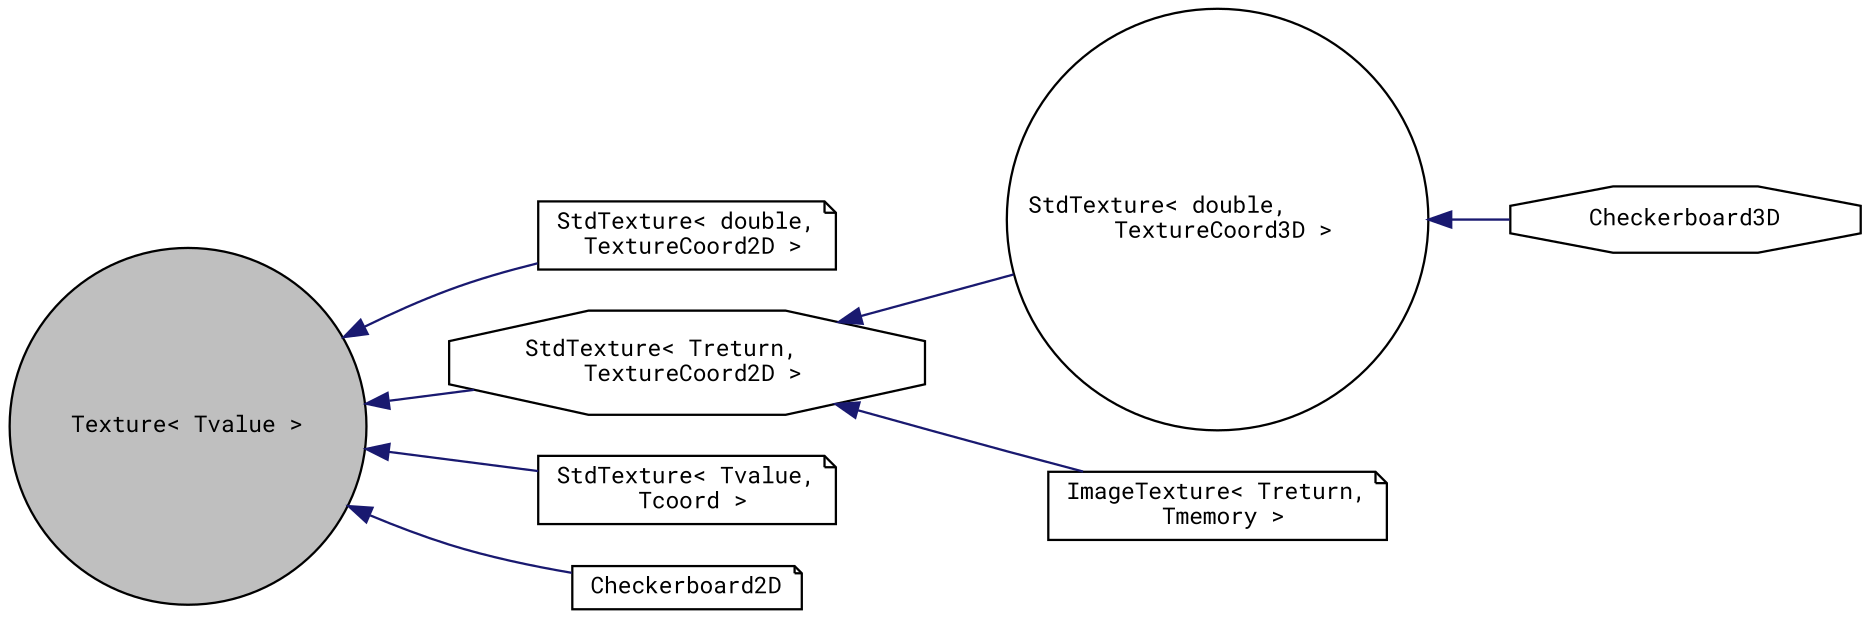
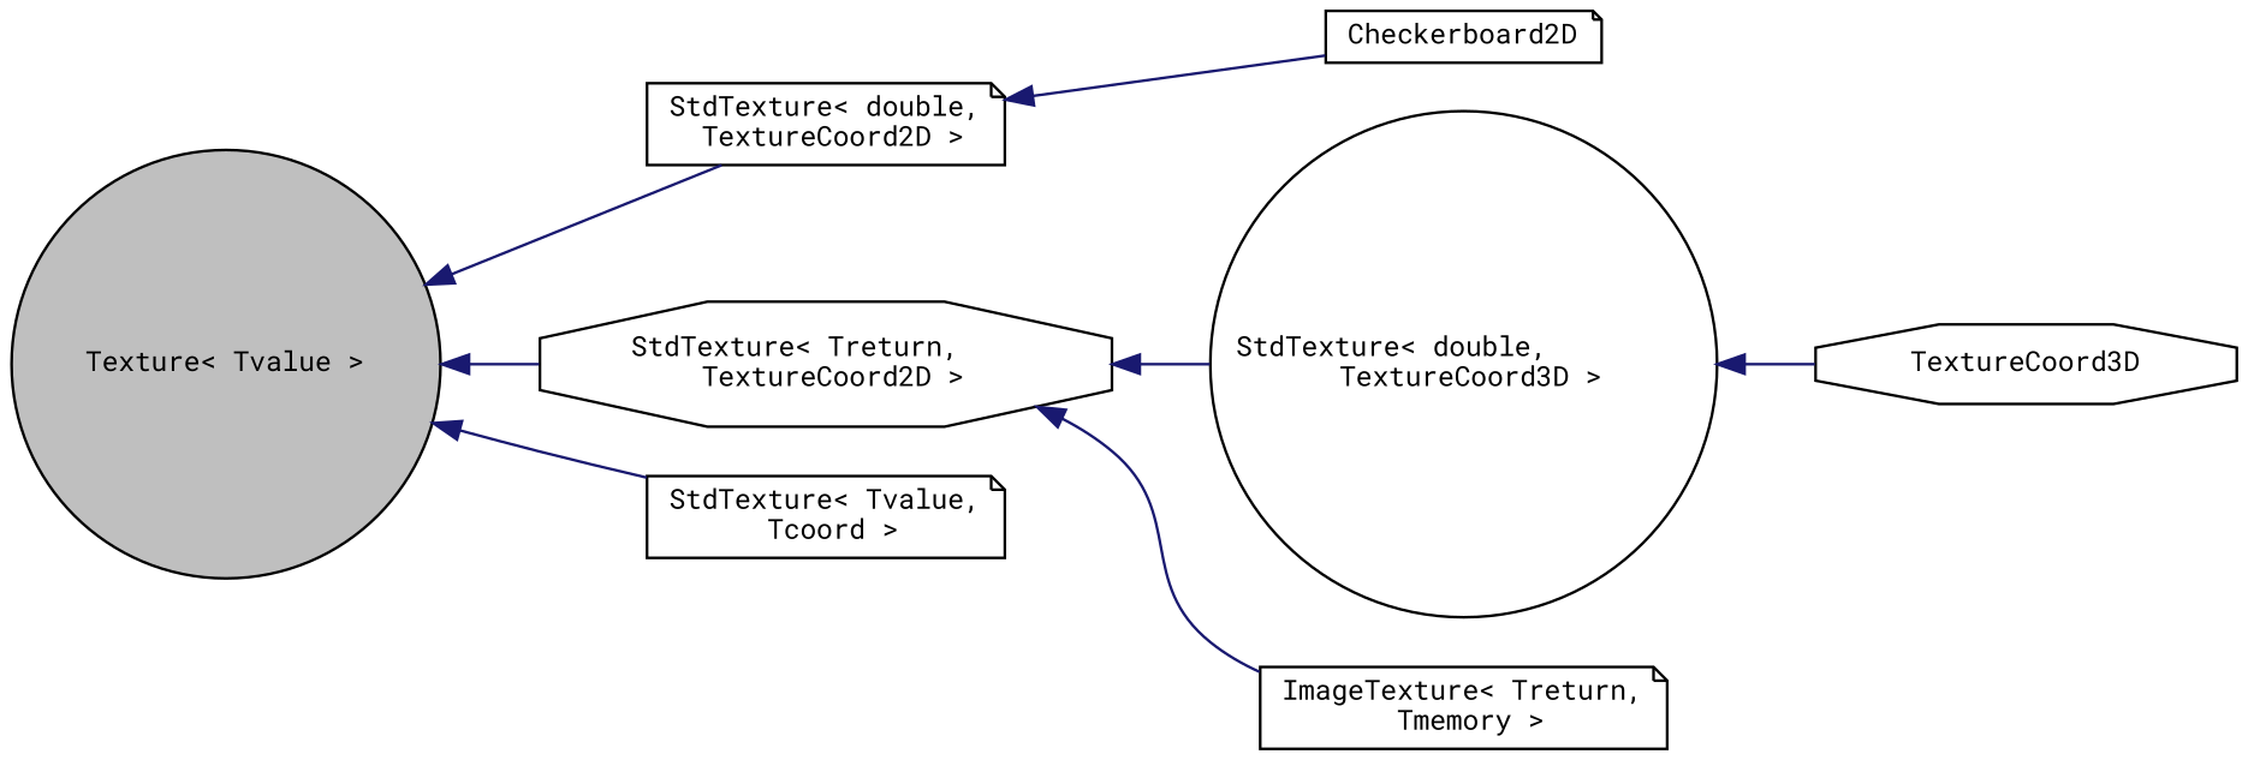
  digraph {
    fontname="Roboto Mono"
    rankdir=LR
    node [color=black fillcolor=white fontname="Roboto Mono" fontsize=10 shape=note style=filled]
    edge [color=midnightblue dir=back fontname="Roboto Mono" fontsize=10 labelfontname=Helvetica labelfontsize=10 style=solid]
    n1 [fillcolor=grey75 fontcolor=black height=0.2 label="Texture\< Tvalue \>" shape=circle width=0.4]
    n2 [height=0.2 label="StdTexture\< double,\l TextureCoord2D \>" width=0.4]
    n3 [height=0.2 label="StdTexture\< Treturn,\l TextureCoord2D \>" shape=octagon width=0.4]
    n4 [height=0.2 label="StdTexture\< Tvalue,\l Tcoord \>" width=0.4]
    n5 [height=0.2 label=Checkerboard2D width=0.4]
    n6 [height=0.2 label="StdTexture\< double,\l TextureCoord3D \>" shape=circle width=0.4]
-   n7 [height=0.2 label=Checkerboard3D shape=octagon width=0.4]
+   n7 [height=0.2 label=TextureCoord3D shape=octagon width=0.4]
    n8 [height=0.2 label="ImageTexture\< Treturn,\l Tmemory \>" width=0.4]
    n1 -> n2
    n1 -> n3
    n1 -> n4
-   n1 -> n5
+   n2 -> n5
    n3 -> n6
    n3 -> n8
    n6 -> n7
  }
